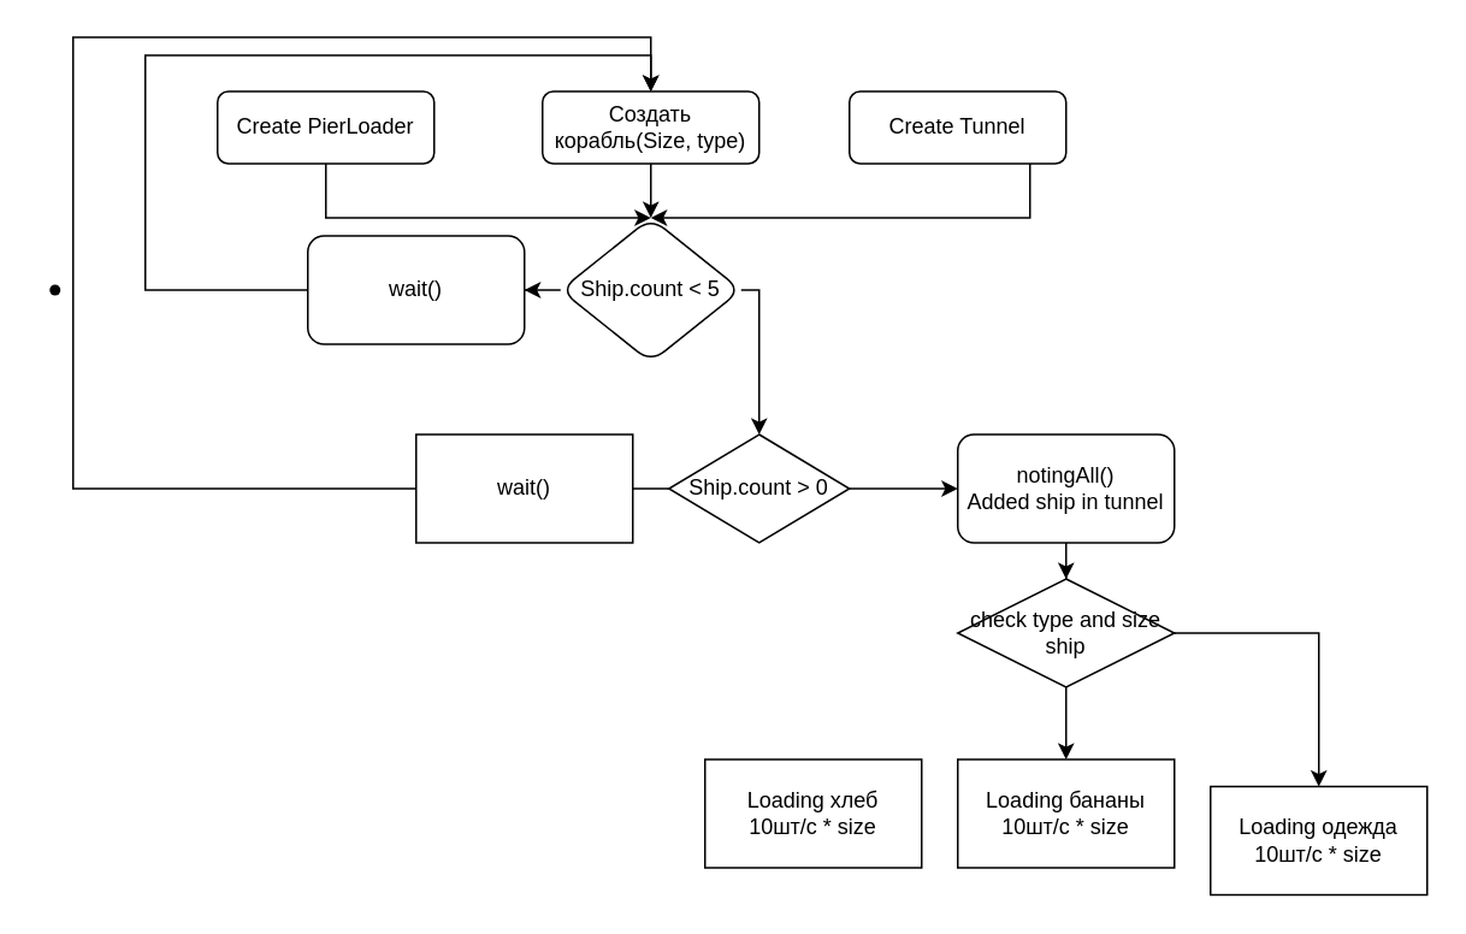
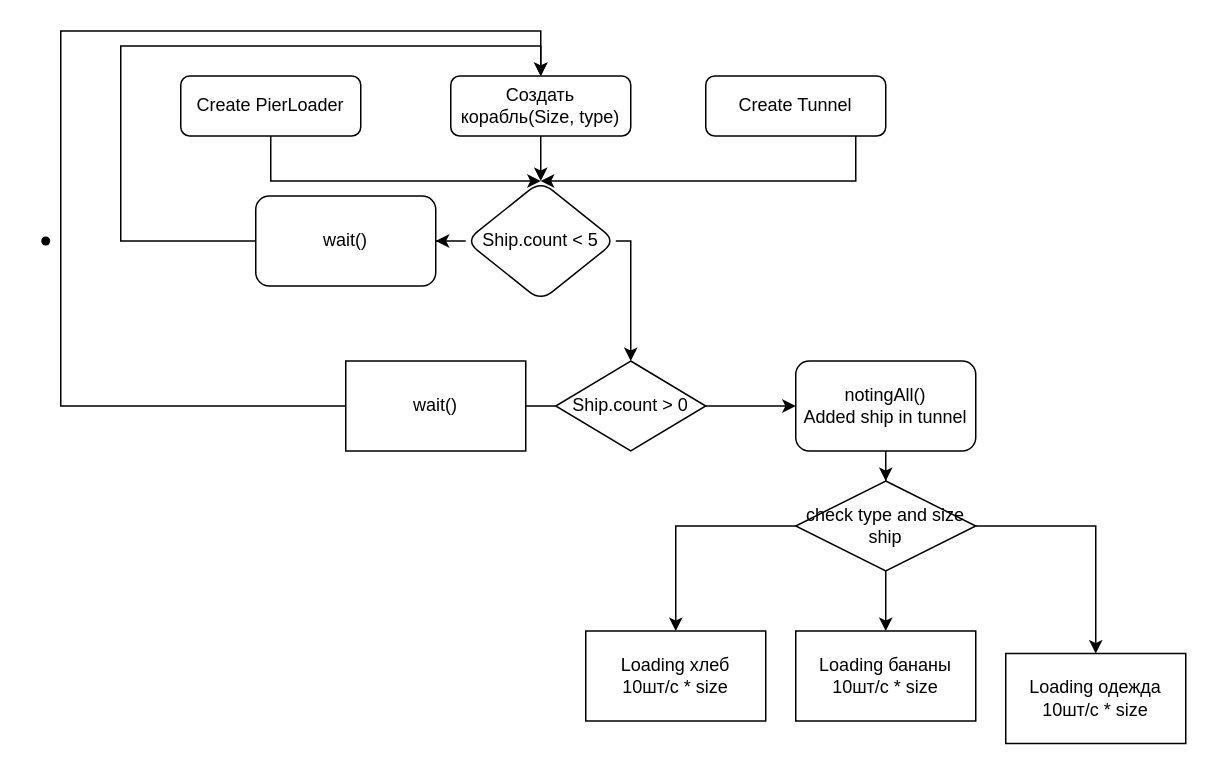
  <mxCell id="0" />
  <mxCell id="1" parent="0" />
  <mxCell id="2" value="" style="edgeStyle=orthogonalEdgeStyle;rounded=0;orthogonalLoop=1;jettySize=auto;html=1;" edge="1" parent="1" source="3" target="10"><mxGeometry relative="1" as="geometry" /></mxCell>
  <mxCell id="3" value="&lt;font style=&quot;vertical-align: inherit;&quot;&gt;&lt;font style=&quot;vertical-align: inherit;&quot;&gt;&lt;font style=&quot;vertical-align: inherit;&quot;&gt;&lt;font style=&quot;vertical-align: inherit;&quot;&gt;&lt;font style=&quot;vertical-align: inherit;&quot;&gt;&lt;font style=&quot;vertical-align: inherit;&quot;&gt;Создать корабль(Size, type)&lt;/font&gt;&lt;/font&gt;&lt;/font&gt;&lt;/font&gt;&lt;/font&gt;&lt;/font&gt;" style="rounded=1;whiteSpace=wrap;html=1;fontSize=12;glass=0;strokeWidth=1;shadow=0;" parent="1" vertex="1"><mxGeometry x="300" y="50" width="120" height="40" as="geometry" /></mxCell>
  <mxCell id="4" value="" style="edgeStyle=orthogonalEdgeStyle;rounded=0;orthogonalLoop=1;jettySize=auto;html=1;entryX=0.5;entryY=0;entryDx=0;entryDy=0;" edge="1" parent="1" source="5" target="10"><mxGeometry relative="1" as="geometry"><Array as="points"><mxPoint x="570" y="120" /></Array></mxGeometry></mxCell>
  <mxCell id="5" value="&lt;font style=&quot;vertical-align: inherit;&quot;&gt;&lt;font style=&quot;vertical-align: inherit;&quot;&gt;Сreate Tunnel&lt;/font&gt;&lt;/font&gt;" style="rounded=1;whiteSpace=wrap;html=1;" vertex="1" parent="1"><mxGeometry x="470" y="50" width="120" height="40" as="geometry" /></mxCell>
  <mxCell id="6" value="" style="edgeStyle=orthogonalEdgeStyle;rounded=0;orthogonalLoop=1;jettySize=auto;html=1;entryX=0.5;entryY=0;entryDx=0;entryDy=0;" edge="1" parent="1" source="7" target="10"><mxGeometry relative="1" as="geometry"><Array as="points"><mxPoint x="180" y="120" /></Array></mxGeometry></mxCell>
  <mxCell id="7" value="&lt;font style=&quot;vertical-align: inherit;&quot;&gt;&lt;font style=&quot;vertical-align: inherit;&quot;&gt;Сreate PierLoader&lt;/font&gt;&lt;/font&gt;" style="rounded=1;whiteSpace=wrap;html=1;" vertex="1" parent="1"><mxGeometry x="120" y="50" width="120" height="40" as="geometry" /></mxCell>
  <mxCell id="8" value="" style="edgeStyle=orthogonalEdgeStyle;rounded=0;orthogonalLoop=1;jettySize=auto;html=1;entryX=0.5;entryY=0;entryDx=0;entryDy=0;" edge="1" parent="1" source="10" target="13"><mxGeometry relative="1" as="geometry"><mxPoint x="500" y="240" as="targetPoint" /><Array as="points"><mxPoint x="420" y="160" /><mxPoint x="420" y="240" /></Array></mxGeometry></mxCell>
  <mxCell id="9" value="" style="edgeStyle=orthogonalEdgeStyle;rounded=0;orthogonalLoop=1;jettySize=auto;html=1;" edge="1" parent="1" source="10" target="25"><mxGeometry relative="1" as="geometry" /></mxCell>
  <mxCell id="10" value="Ship.count &amp;lt; 5" style="rhombus;whiteSpace=wrap;html=1;rounded=1;glass=0;strokeWidth=1;shadow=0;" vertex="1" parent="1"><mxGeometry x="310" y="120" width="100" height="80" as="geometry" /></mxCell>
  <mxCell id="11" value="" style="edgeStyle=orthogonalEdgeStyle;rounded=0;orthogonalLoop=1;jettySize=auto;html=1;" edge="1" parent="1" source="13" target="15"><mxGeometry relative="1" as="geometry" /></mxCell>
  <mxCell id="12" style="edgeStyle=orthogonalEdgeStyle;rounded=0;orthogonalLoop=1;jettySize=auto;html=1;entryX=0.5;entryY=0;entryDx=0;entryDy=0;" edge="1" parent="1" source="13" target="3"><mxGeometry relative="1" as="geometry"><Array as="points"><mxPoint x="40" y="270" /><mxPoint x="40" y="20" /><mxPoint x="360" y="20" /></Array></mxGeometry></mxCell>
  <mxCell id="13" value="Ship.count &amp;gt; 0" style="rhombus;whiteSpace=wrap;html=1;" vertex="1" parent="1"><mxGeometry x="370" y="240" width="100" height="60" as="geometry" /></mxCell>
  <mxCell id="14" value="" style="edgeStyle=orthogonalEdgeStyle;rounded=0;orthogonalLoop=1;jettySize=auto;html=1;" edge="1" parent="1" source="15" target="19"><mxGeometry relative="1" as="geometry" /></mxCell>
  <mxCell id="15" value="notingAll()&lt;br&gt;Added ship in tunnel" style="whiteSpace=wrap;html=1;rounded=1;" vertex="1" parent="1"><mxGeometry x="530" y="240" width="120" height="60" as="geometry" /></mxCell>
+ <mxCell id="16" value="" style="edgeStyle=orthogonalEdgeStyle;rounded=0;orthogonalLoop=1;jettySize=auto;html=1;" edge="1" parent="1" source="19" target="20"><mxGeometry relative="1" as="geometry" /></mxCell>
  <mxCell id="17" value="" style="edgeStyle=orthogonalEdgeStyle;rounded=0;orthogonalLoop=1;jettySize=auto;html=1;" edge="1" parent="1" source="19" target="21"><mxGeometry relative="1" as="geometry" /></mxCell>
  <mxCell id="18" value="" style="edgeStyle=orthogonalEdgeStyle;rounded=0;orthogonalLoop=1;jettySize=auto;html=1;" edge="1" parent="1" source="19" target="22"><mxGeometry relative="1" as="geometry"><Array as="points"><mxPoint x="730" y="350" /></Array></mxGeometry></mxCell>
  <mxCell id="19" value="check type and size ship" style="rhombus;whiteSpace=wrap;html=1;" vertex="1" parent="1"><mxGeometry x="530" y="320" width="120" height="60" as="geometry" /></mxCell>
  <mxCell id="20" value="Loading хлеб&lt;br&gt;10шт/с * size&lt;br&gt;" style="whiteSpace=wrap;html=1;" vertex="1" parent="1"><mxGeometry x="390" y="420" width="120" height="60" as="geometry" /></mxCell>
  <mxCell id="21" value="Loading бананы&lt;br style=&quot;border-color: var(--border-color);&quot;&gt;10шт/с * size" style="whiteSpace=wrap;html=1;" vertex="1" parent="1"><mxGeometry x="530" y="420" width="120" height="60" as="geometry" /></mxCell>
  <mxCell id="22" value="Loading одежда&lt;br style=&quot;border-color: var(--border-color);&quot;&gt;10шт/с * size" style="whiteSpace=wrap;html=1;" vertex="1" parent="1"><mxGeometry x="670" y="435" width="120" height="60" as="geometry" /></mxCell>
  <mxCell id="23" value="wait()" style="rounded=0;whiteSpace=wrap;html=1;" vertex="1" parent="1"><mxGeometry x="230" y="240" width="120" height="60" as="geometry" /></mxCell>
  <mxCell id="24" value="" style="edgeStyle=orthogonalEdgeStyle;rounded=0;orthogonalLoop=1;jettySize=auto;html=1;entryX=0.5;entryY=0;entryDx=0;entryDy=0;" edge="1" parent="1" source="25" target="3"><mxGeometry relative="1" as="geometry"><Array as="points"><mxPoint x="80" y="160" /><mxPoint x="80" y="30" /><mxPoint x="360" y="30" /></Array></mxGeometry></mxCell>
  <mxCell id="25" value="wait()" style="whiteSpace=wrap;html=1;rounded=1;glass=0;strokeWidth=1;shadow=0;" vertex="1" parent="1"><mxGeometry x="170" y="130" width="120" height="60" as="geometry" /></mxCell>
  <mxCell id="26" value="" style="shape=waypoint;sketch=0;size=6;pointerEvents=1;points=[];fillColor=default;resizable=0;rotatable=0;perimeter=centerPerimeter;snapToPoint=1;rounded=1;glass=0;strokeWidth=1;shadow=0;" vertex="1" parent="1"><mxGeometry x="20" y="150" width="20" height="20" as="geometry" /></mxCell>
